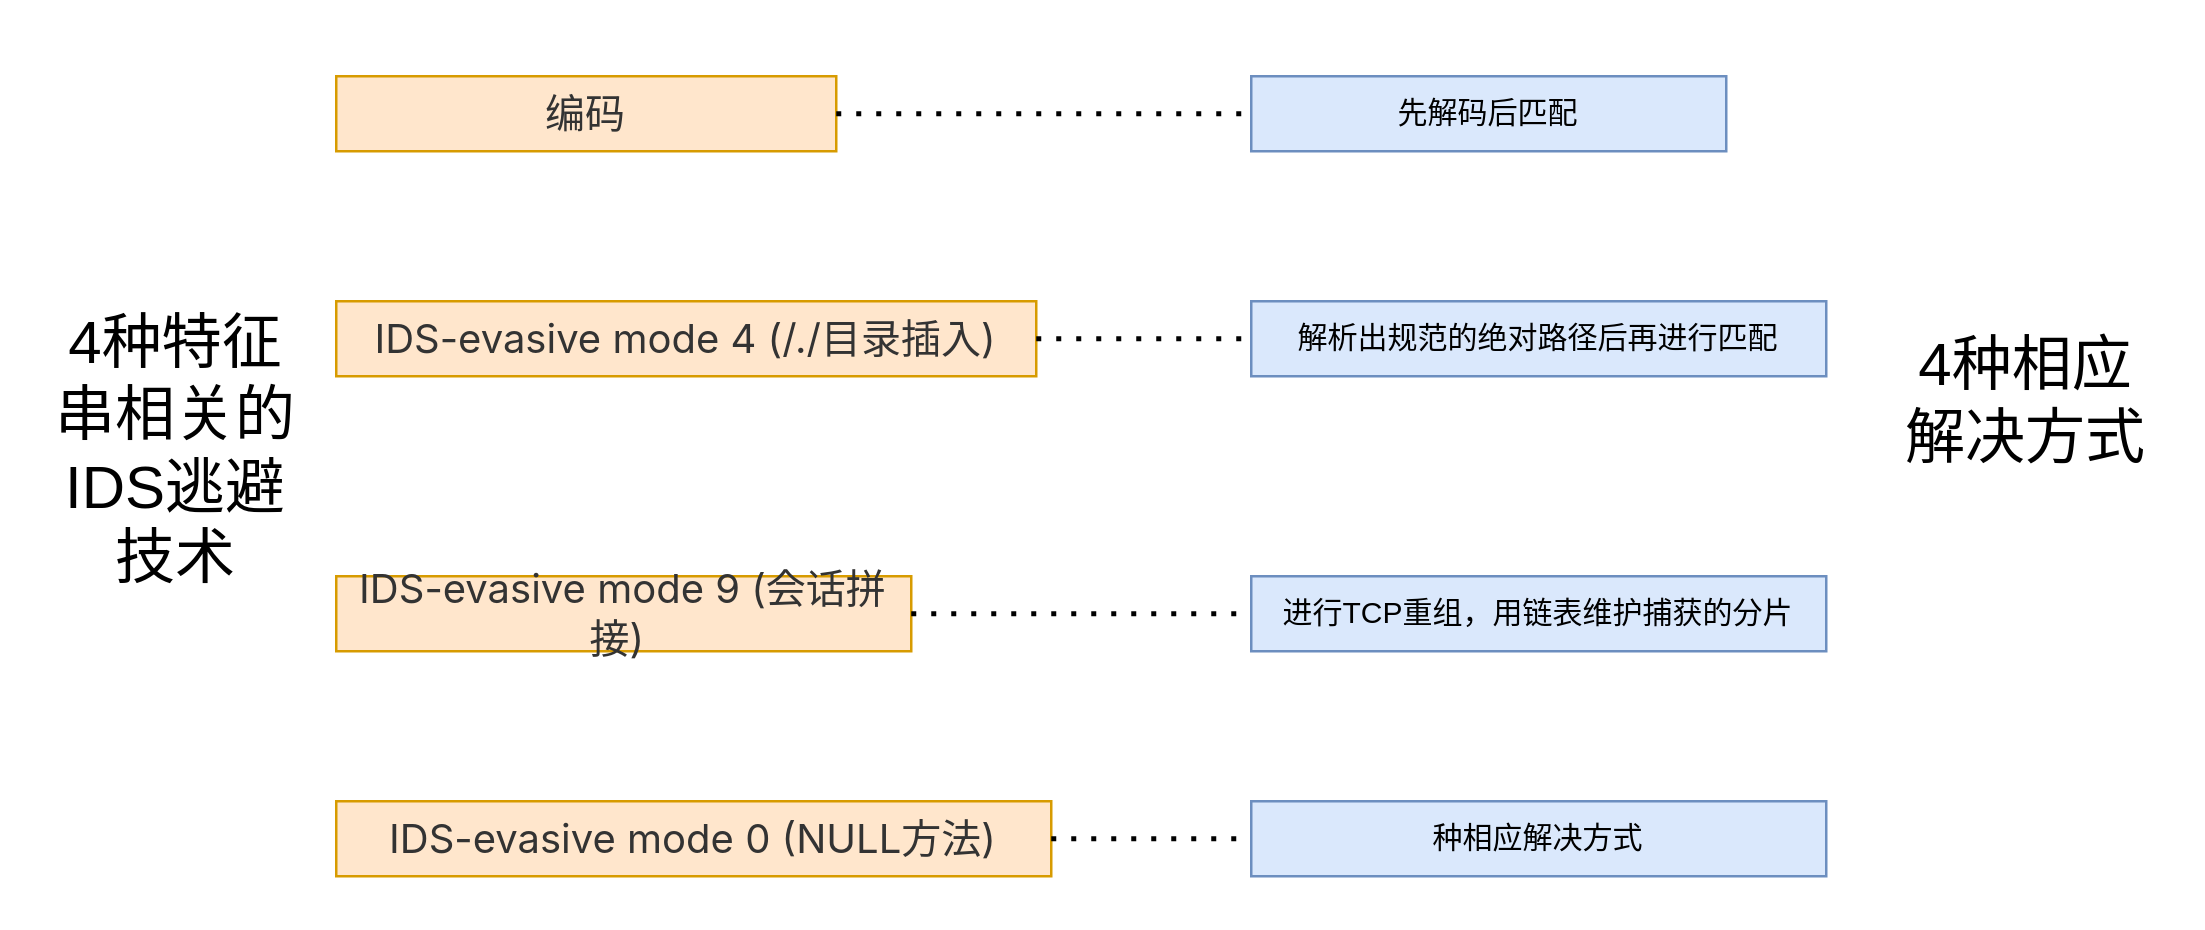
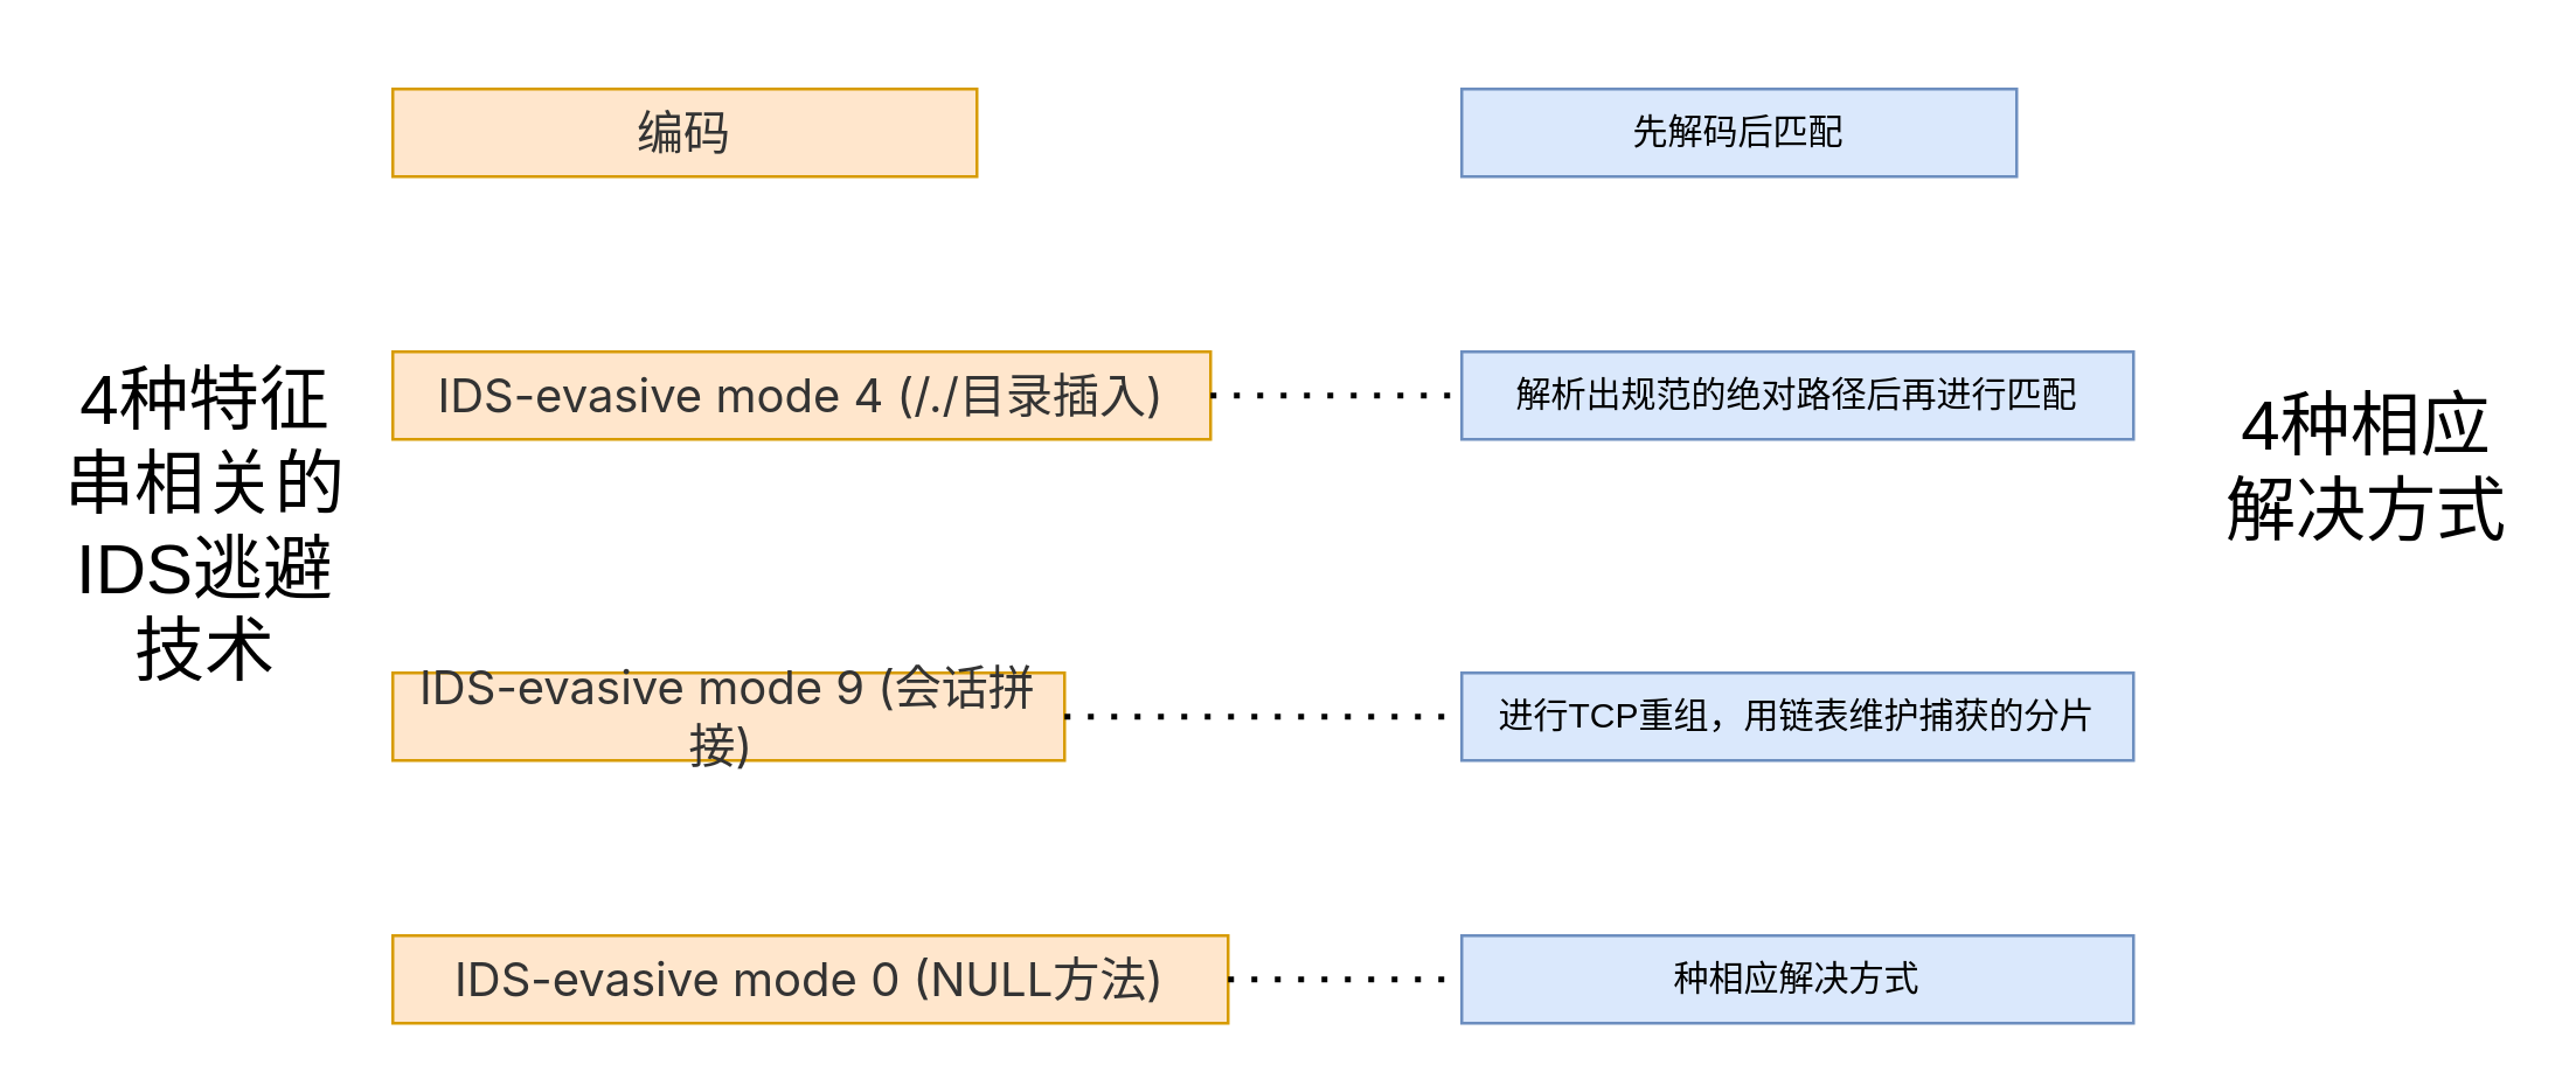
  <mxCell id="0" />
  <mxCell id="1" parent="0" />
  <mxCell id="2" value="&lt;span style=&quot;color: rgb(51, 51, 51); font-family: -apple-system, BlinkMacSystemFont, &amp;quot;Helvetica Neue&amp;quot;, Helvetica, &amp;quot;Segoe UI&amp;quot;, Arial, Roboto, &amp;quot;PingFang SC&amp;quot;, &amp;quot;Hiragino Sans GB&amp;quot;, &amp;quot;Microsoft Yahei&amp;quot;, sans-serif; font-size: 16px; text-align: start;&quot;&gt;IDS-evasive mode 4 (/./目录插入)&lt;/span&gt;" style="rounded=0;whiteSpace=wrap;html=1;fillColor=#ffe6cc;strokeColor=#d79b00;" vertex="1" parent="1"><mxGeometry x="134" y="120" width="280" height="30" as="geometry" /></mxCell>
  <mxCell id="3" value="&lt;span style=&quot;color: rgb(51, 51, 51); font-family: -apple-system, BlinkMacSystemFont, &amp;quot;Helvetica Neue&amp;quot;, Helvetica, &amp;quot;Segoe UI&amp;quot;, Arial, Roboto, &amp;quot;PingFang SC&amp;quot;, &amp;quot;Hiragino Sans GB&amp;quot;, &amp;quot;Microsoft Yahei&amp;quot;, sans-serif; font-size: 16px; text-align: start;&quot;&gt;编码&lt;/span&gt;" style="rounded=0;whiteSpace=wrap;html=1;fillColor=#ffe6cc;strokeColor=#d79b00;" vertex="1" parent="1"><mxGeometry x="134" y="30" width="200" height="30" as="geometry" /></mxCell>
  <mxCell id="4" value="&lt;span style=&quot;color: rgb(51, 51, 51); font-family: -apple-system, BlinkMacSystemFont, &amp;quot;Helvetica Neue&amp;quot;, Helvetica, &amp;quot;Segoe UI&amp;quot;, Arial, Roboto, &amp;quot;PingFang SC&amp;quot;, &amp;quot;Hiragino Sans GB&amp;quot;, &amp;quot;Microsoft Yahei&amp;quot;, sans-serif; font-size: 16px; text-align: start;&quot;&gt;IDS-evasive mode 9 (会话拼接)&amp;nbsp;&lt;/span&gt;" style="rounded=0;whiteSpace=wrap;html=1;fillColor=#ffe6cc;strokeColor=#d79b00;" vertex="1" parent="1"><mxGeometry x="134" y="230" width="230" height="30" as="geometry" /></mxCell>
  <mxCell id="5" value="&lt;font style=&quot;font-size: 24px;&quot;&gt;4种特征串相关的IDS逃避技术&lt;/font&gt;" style="text;html=1;align=center;verticalAlign=middle;whiteSpace=wrap;rounded=0;" vertex="1" parent="1"><mxGeometry x="20" y="40" width="100" height="280" as="geometry" /></mxCell>
  <mxCell id="6" value="先解码后匹配" style="rounded=0;whiteSpace=wrap;html=1;fillColor=#dae8fc;strokeColor=#6c8ebf;" vertex="1" parent="1"><mxGeometry x="500" y="30" width="190" height="30" as="geometry" /></mxCell>
  <mxCell id="7" value="解析出规范的绝对路径后再进行匹配" style="rounded=0;whiteSpace=wrap;html=1;fillColor=#dae8fc;strokeColor=#6c8ebf;" vertex="1" parent="1"><mxGeometry x="500" y="120" width="230" height="30" as="geometry" /></mxCell>
  <mxCell id="8" value="进行TCP重组，用链表维护捕获的分片" style="rounded=0;whiteSpace=wrap;html=1;fillColor=#dae8fc;strokeColor=#6c8ebf;" vertex="1" parent="1"><mxGeometry x="500" y="230" width="230" height="30" as="geometry" /></mxCell>
  <mxCell id="9" value="&lt;span style=&quot;color: rgb(51, 51, 51); font-family: -apple-system, BlinkMacSystemFont, &amp;quot;Helvetica Neue&amp;quot;, Helvetica, &amp;quot;Segoe UI&amp;quot;, Arial, Roboto, &amp;quot;PingFang SC&amp;quot;, &amp;quot;Hiragino Sans GB&amp;quot;, &amp;quot;Microsoft Yahei&amp;quot;, sans-serif; font-size: 16px; text-align: start;&quot;&gt;IDS-evasive mode 0 (NULL方法)&lt;/span&gt;" style="rounded=0;whiteSpace=wrap;html=1;fillColor=#ffe6cc;strokeColor=#d79b00;" vertex="1" parent="1"><mxGeometry x="134" y="320" width="286" height="30" as="geometry" /></mxCell>
  <mxCell id="10" value="种相应解决方式" style="rounded=0;whiteSpace=wrap;html=1;fillColor=#dae8fc;strokeColor=#6c8ebf;" vertex="1" parent="1"><mxGeometry x="500" y="320" width="230" height="30" as="geometry" /></mxCell>
  <mxCell id="11" value="&lt;font style=&quot;font-size: 24px;&quot;&gt;4种相应解决方式&lt;/font&gt;" style="text;html=1;align=center;verticalAlign=middle;whiteSpace=wrap;rounded=0;" vertex="1" parent="1"><mxGeometry x="760" y="20" width="100" height="280" as="geometry" /></mxCell>
- <mxCell id="12" value="" style="endArrow=none;dashed=1;html=1;dashPattern=1 3;strokeWidth=2;rounded=0;entryX=0;entryY=0.5;entryDx=0;entryDy=0;exitX=1;exitY=0.5;exitDx=0;exitDy=0;" edge="1" parent="1" source="3" target="6"><mxGeometry width="50" height="50" relative="1" as="geometry"><mxPoint x="410" y="80" as="sourcePoint" /><mxPoint x="460" y="30" as="targetPoint" /></mxGeometry></mxCell>
  <mxCell id="13" value="" style="endArrow=none;dashed=1;html=1;dashPattern=1 3;strokeWidth=2;rounded=0;exitX=1;exitY=0.5;exitDx=0;exitDy=0;entryX=0;entryY=0.5;entryDx=0;entryDy=0;" edge="1" parent="1" source="2" target="7"><mxGeometry width="50" height="50" relative="1" as="geometry"><mxPoint x="450" y="170" as="sourcePoint" /><mxPoint x="500" y="120" as="targetPoint" /></mxGeometry></mxCell>
  <mxCell id="14" value="" style="endArrow=none;dashed=1;html=1;dashPattern=1 3;strokeWidth=2;rounded=0;exitX=1;exitY=0.5;exitDx=0;exitDy=0;entryX=0;entryY=0.5;entryDx=0;entryDy=0;" edge="1" parent="1" source="4" target="8"><mxGeometry width="50" height="50" relative="1" as="geometry"><mxPoint x="400" y="270" as="sourcePoint" /><mxPoint x="450" y="220" as="targetPoint" /></mxGeometry></mxCell>
  <mxCell id="15" value="" style="endArrow=none;dashed=1;html=1;dashPattern=1 3;strokeWidth=2;rounded=0;exitX=1;exitY=0.5;exitDx=0;exitDy=0;entryX=0;entryY=0.5;entryDx=0;entryDy=0;" edge="1" parent="1" source="9" target="10"><mxGeometry width="50" height="50" relative="1" as="geometry"><mxPoint x="470" y="330" as="sourcePoint" /><mxPoint x="520" y="280" as="targetPoint" /></mxGeometry></mxCell>
